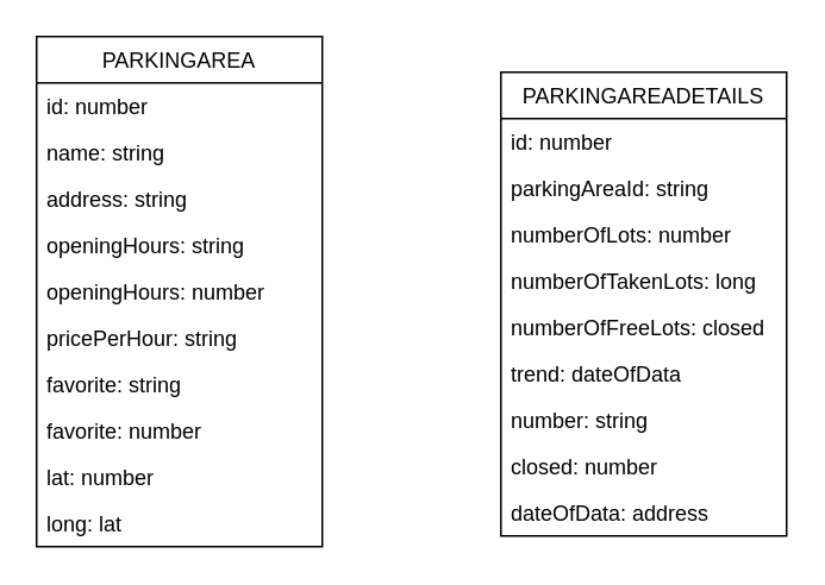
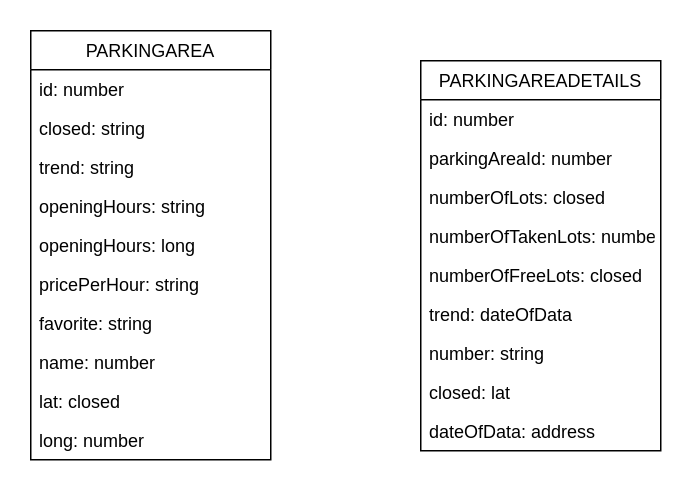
  <mxCell id="0" />
  <mxCell id="1" parent="0" />
  <mxCell id="2" value="PARKINGAREADETAILS" style="swimlane;fontStyle=0;align=center;verticalAlign=top;childLayout=stackLayout;horizontal=1;startSize=26;horizontalStack=0;resizeParent=1;resizeLast=0;collapsible=1;marginBottom=0;rounded=0;shadow=0;strokeWidth=1;" vertex="1" parent="1"><mxGeometry x="280" y="40" width="160" height="260" as="geometry"><mxRectangle x="550" y="140" width="160" height="26" as="alternateBounds" /></mxGeometry></mxCell>
  <mxCell id="3" value="id: number" style="text;align=left;verticalAlign=top;spacingLeft=4;spacingRight=4;overflow=hidden;rotatable=0;points=[[0,0.5],[1,0.5]];portConstraint=eastwest;" vertex="1" parent="2"><mxGeometry y="26" width="160" height="26" as="geometry" /></mxCell>
- <mxCell id="4" value="parkingAreaId: string" style="text;align=left;verticalAlign=top;spacingLeft=4;spacingRight=4;overflow=hidden;rotatable=0;points=[[0,0.5],[1,0.5]];portConstraint=eastwest;rounded=0;shadow=0;html=0;" vertex="1" parent="2"><mxGeometry y="52" width="160" height="26" as="geometry" /></mxCell>
- <mxCell id="5" value="numberOfLots: number" style="text;align=left;verticalAlign=top;spacingLeft=4;spacingRight=4;overflow=hidden;rotatable=0;points=[[0,0.5],[1,0.5]];portConstraint=eastwest;rounded=0;shadow=0;html=0;" vertex="1" parent="2"><mxGeometry y="78" width="160" height="26" as="geometry" /></mxCell>
- <mxCell id="6" value="numberOfTakenLots: long" style="text;align=left;verticalAlign=top;spacingLeft=4;spacingRight=4;overflow=hidden;rotatable=0;points=[[0,0.5],[1,0.5]];portConstraint=eastwest;rounded=0;shadow=0;html=0;" vertex="1" parent="2"><mxGeometry y="104" width="160" height="26" as="geometry" /></mxCell>
+ <mxCell id="4" value="parkingAreaId: number" style="text;align=left;verticalAlign=top;spacingLeft=4;spacingRight=4;overflow=hidden;rotatable=0;points=[[0,0.5],[1,0.5]];portConstraint=eastwest;rounded=0;shadow=0;html=0;" vertex="1" parent="2"><mxGeometry y="52" width="160" height="26" as="geometry" /></mxCell>
+ <mxCell id="5" value="numberOfLots: closed" style="text;align=left;verticalAlign=top;spacingLeft=4;spacingRight=4;overflow=hidden;rotatable=0;points=[[0,0.5],[1,0.5]];portConstraint=eastwest;rounded=0;shadow=0;html=0;" vertex="1" parent="2"><mxGeometry y="78" width="160" height="26" as="geometry" /></mxCell>
+ <mxCell id="6" value="numberOfTakenLots: number" style="text;align=left;verticalAlign=top;spacingLeft=4;spacingRight=4;overflow=hidden;rotatable=0;points=[[0,0.5],[1,0.5]];portConstraint=eastwest;rounded=0;shadow=0;html=0;" vertex="1" parent="2"><mxGeometry y="104" width="160" height="26" as="geometry" /></mxCell>
  <mxCell id="7" value="numberOfFreeLots: closed" style="text;align=left;verticalAlign=top;spacingLeft=4;spacingRight=4;overflow=hidden;rotatable=0;points=[[0,0.5],[1,0.5]];portConstraint=eastwest;rounded=0;shadow=0;html=0;" vertex="1" parent="2"><mxGeometry y="130" width="160" height="26" as="geometry" /></mxCell>
  <mxCell id="8" value="trend: dateOfData" style="text;align=left;verticalAlign=top;spacingLeft=4;spacingRight=4;overflow=hidden;rotatable=0;points=[[0,0.5],[1,0.5]];portConstraint=eastwest;rounded=0;shadow=0;html=0;" vertex="1" parent="2"><mxGeometry y="156" width="160" height="26" as="geometry" /></mxCell>
  <mxCell id="9" value="number: string" style="text;align=left;verticalAlign=top;spacingLeft=4;spacingRight=4;overflow=hidden;rotatable=0;points=[[0,0.5],[1,0.5]];portConstraint=eastwest;rounded=0;shadow=0;html=0;" vertex="1" parent="2"><mxGeometry y="182" width="160" height="26" as="geometry" /></mxCell>
- <mxCell id="10" value="closed: number" style="text;align=left;verticalAlign=top;spacingLeft=4;spacingRight=4;overflow=hidden;rotatable=0;points=[[0,0.5],[1,0.5]];portConstraint=eastwest;rounded=0;shadow=0;html=0;" vertex="1" parent="2"><mxGeometry y="208" width="160" height="26" as="geometry" /></mxCell>
+ <mxCell id="10" value="closed: lat" style="text;align=left;verticalAlign=top;spacingLeft=4;spacingRight=4;overflow=hidden;rotatable=0;points=[[0,0.5],[1,0.5]];portConstraint=eastwest;rounded=0;shadow=0;html=0;" vertex="1" parent="2"><mxGeometry y="208" width="160" height="26" as="geometry" /></mxCell>
  <mxCell id="11" value="dateOfData: address" style="text;align=left;verticalAlign=top;spacingLeft=4;spacingRight=4;overflow=hidden;rotatable=0;points=[[0,0.5],[1,0.5]];portConstraint=eastwest;rounded=0;shadow=0;html=0;" vertex="1" parent="2"><mxGeometry y="234" width="160" height="26" as="geometry" /></mxCell>
  <mxCell id="12" value="PARKINGAREA" style="swimlane;fontStyle=0;align=center;verticalAlign=top;childLayout=stackLayout;horizontal=1;startSize=26;horizontalStack=0;resizeParent=1;resizeLast=0;collapsible=1;marginBottom=0;rounded=0;shadow=0;strokeWidth=1;" vertex="1" parent="1"><mxGeometry x="20" y="20" width="160" height="286" as="geometry"><mxRectangle x="230" y="140" width="160" height="26" as="alternateBounds" /></mxGeometry></mxCell>
  <mxCell id="13" value="id: number" style="text;align=left;verticalAlign=top;spacingLeft=4;spacingRight=4;overflow=hidden;rotatable=0;points=[[0,0.5],[1,0.5]];portConstraint=eastwest;" vertex="1" parent="12"><mxGeometry y="26" width="160" height="26" as="geometry" /></mxCell>
- <mxCell id="14" value="name: string" style="text;align=left;verticalAlign=top;spacingLeft=4;spacingRight=4;overflow=hidden;rotatable=0;points=[[0,0.5],[1,0.5]];portConstraint=eastwest;rounded=0;shadow=0;html=0;" vertex="1" parent="12"><mxGeometry y="52" width="160" height="26" as="geometry" /></mxCell>
- <mxCell id="15" value="address: string" style="text;align=left;verticalAlign=top;spacingLeft=4;spacingRight=4;overflow=hidden;rotatable=0;points=[[0,0.5],[1,0.5]];portConstraint=eastwest;rounded=0;shadow=0;html=0;" vertex="1" parent="12"><mxGeometry y="78" width="160" height="26" as="geometry" /></mxCell>
+ <mxCell id="14" value="closed: string" style="text;align=left;verticalAlign=top;spacingLeft=4;spacingRight=4;overflow=hidden;rotatable=0;points=[[0,0.5],[1,0.5]];portConstraint=eastwest;rounded=0;shadow=0;html=0;" vertex="1" parent="12"><mxGeometry y="52" width="160" height="26" as="geometry" /></mxCell>
+ <mxCell id="15" value="trend: string" style="text;align=left;verticalAlign=top;spacingLeft=4;spacingRight=4;overflow=hidden;rotatable=0;points=[[0,0.5],[1,0.5]];portConstraint=eastwest;rounded=0;shadow=0;html=0;" vertex="1" parent="12"><mxGeometry y="78" width="160" height="26" as="geometry" /></mxCell>
  <mxCell id="16" value="openingHours: string" style="text;align=left;verticalAlign=top;spacingLeft=4;spacingRight=4;overflow=hidden;rotatable=0;points=[[0,0.5],[1,0.5]];portConstraint=eastwest;rounded=0;shadow=0;html=0;" vertex="1" parent="12"><mxGeometry y="104" width="160" height="26" as="geometry" /></mxCell>
- <mxCell id="17" value="openingHours: number" style="text;align=left;verticalAlign=top;spacingLeft=4;spacingRight=4;overflow=hidden;rotatable=0;points=[[0,0.5],[1,0.5]];portConstraint=eastwest;rounded=0;shadow=0;html=0;" vertex="1" parent="12"><mxGeometry y="130" width="160" height="26" as="geometry" /></mxCell>
+ <mxCell id="17" value="openingHours: long" style="text;align=left;verticalAlign=top;spacingLeft=4;spacingRight=4;overflow=hidden;rotatable=0;points=[[0,0.5],[1,0.5]];portConstraint=eastwest;rounded=0;shadow=0;html=0;" vertex="1" parent="12"><mxGeometry y="130" width="160" height="26" as="geometry" /></mxCell>
  <mxCell id="18" value="pricePerHour: string" style="text;align=left;verticalAlign=top;spacingLeft=4;spacingRight=4;overflow=hidden;rotatable=0;points=[[0,0.5],[1,0.5]];portConstraint=eastwest;rounded=0;shadow=0;html=0;" vertex="1" parent="12"><mxGeometry y="156" width="160" height="26" as="geometry" /></mxCell>
  <mxCell id="19" value="favorite: string" style="text;align=left;verticalAlign=top;spacingLeft=4;spacingRight=4;overflow=hidden;rotatable=0;points=[[0,0.5],[1,0.5]];portConstraint=eastwest;rounded=0;shadow=0;html=0;" vertex="1" parent="12"><mxGeometry y="182" width="160" height="26" as="geometry" /></mxCell>
- <mxCell id="20" value="favorite: number" style="text;align=left;verticalAlign=top;spacingLeft=4;spacingRight=4;overflow=hidden;rotatable=0;points=[[0,0.5],[1,0.5]];portConstraint=eastwest;rounded=0;shadow=0;html=0;" vertex="1" parent="12"><mxGeometry y="208" width="160" height="26" as="geometry" /></mxCell>
- <mxCell id="21" value="lat: number" style="text;align=left;verticalAlign=top;spacingLeft=4;spacingRight=4;overflow=hidden;rotatable=0;points=[[0,0.5],[1,0.5]];portConstraint=eastwest;rounded=0;shadow=0;html=0;" vertex="1" parent="12"><mxGeometry y="234" width="160" height="26" as="geometry" /></mxCell>
- <mxCell id="22" value="long: lat" style="text;align=left;verticalAlign=top;spacingLeft=4;spacingRight=4;overflow=hidden;rotatable=0;points=[[0,0.5],[1,0.5]];portConstraint=eastwest;rounded=0;shadow=0;html=0;" vertex="1" parent="12"><mxGeometry y="260" width="160" height="26" as="geometry" /></mxCell>
+ <mxCell id="20" value="name: number" style="text;align=left;verticalAlign=top;spacingLeft=4;spacingRight=4;overflow=hidden;rotatable=0;points=[[0,0.5],[1,0.5]];portConstraint=eastwest;rounded=0;shadow=0;html=0;" vertex="1" parent="12"><mxGeometry y="208" width="160" height="26" as="geometry" /></mxCell>
+ <mxCell id="21" value="lat: closed" style="text;align=left;verticalAlign=top;spacingLeft=4;spacingRight=4;overflow=hidden;rotatable=0;points=[[0,0.5],[1,0.5]];portConstraint=eastwest;rounded=0;shadow=0;html=0;" vertex="1" parent="12"><mxGeometry y="234" width="160" height="26" as="geometry" /></mxCell>
+ <mxCell id="22" value="long: number" style="text;align=left;verticalAlign=top;spacingLeft=4;spacingRight=4;overflow=hidden;rotatable=0;points=[[0,0.5],[1,0.5]];portConstraint=eastwest;rounded=0;shadow=0;html=0;" vertex="1" parent="12"><mxGeometry y="260" width="160" height="26" as="geometry" /></mxCell>
